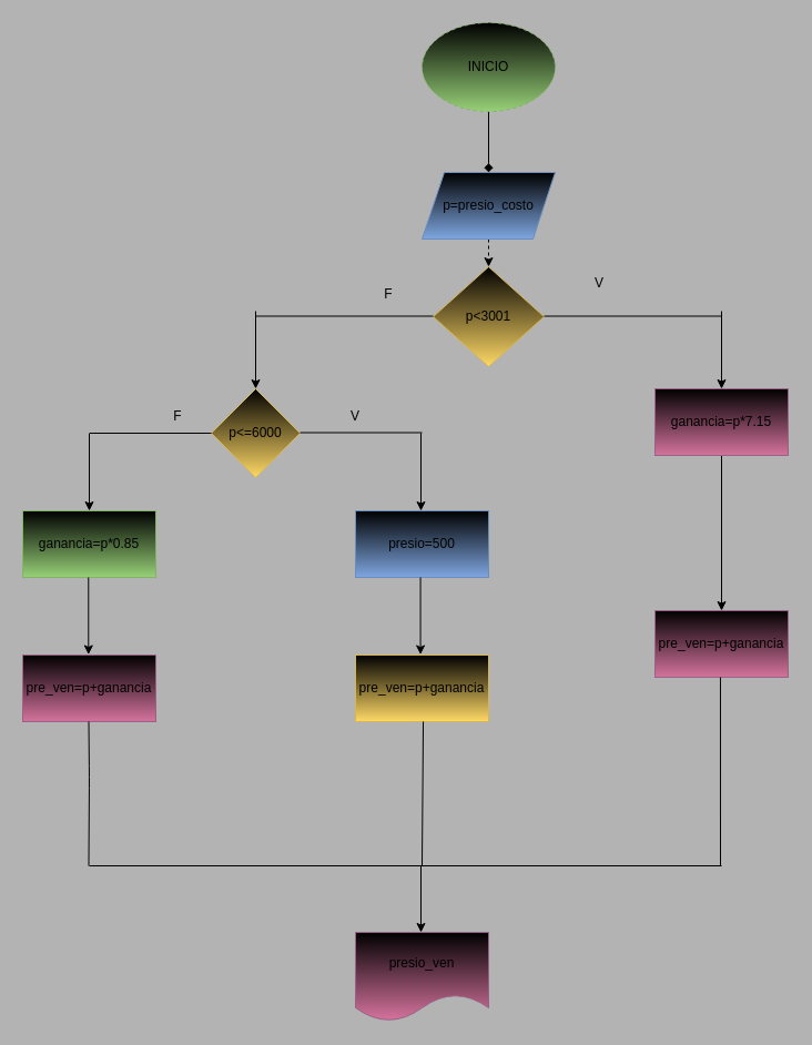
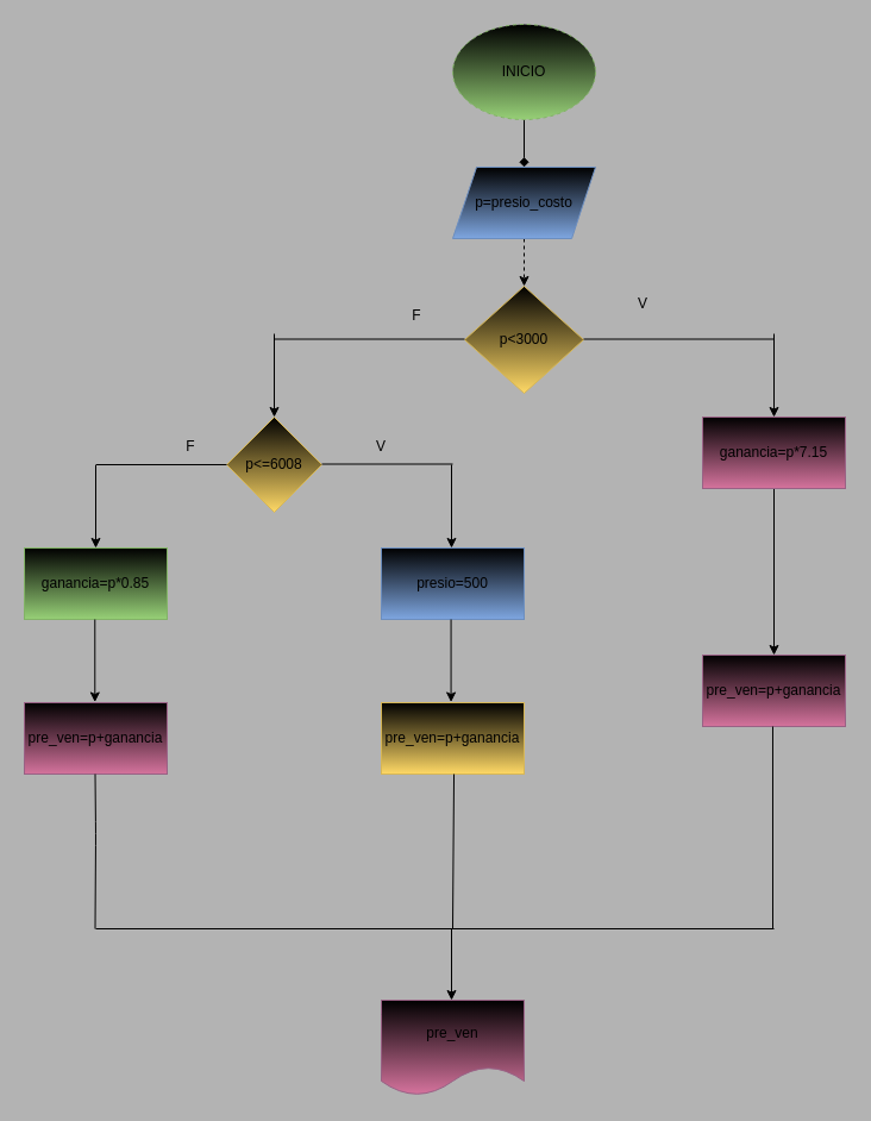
  <mxCell id="0" />
  <mxCell id="1" parent="0" />
  <mxCell id="2" value="" style="edgeStyle=none;html=1;endArrow=diamond;" edge="1" parent="1" source="3" target="5"><mxGeometry relative="1" as="geometry" /></mxCell>
  <mxCell id="3" value="INICIO" style="ellipse;whiteSpace=wrap;html=1;fillColor=#000000;strokeColor=#82b366;gradientColor=#97d077;dashed=1;" vertex="1" parent="1"><mxGeometry x="380" y="20" width="120" height="80" as="geometry" /></mxCell>
  <mxCell id="4" value="" style="edgeStyle=none;html=1;dashed=1;" edge="1" parent="1" source="5" target="6"><mxGeometry relative="1" as="geometry" /></mxCell>
- <mxCell id="5" value="p=presio_costo" style="shape=parallelogram;perimeter=parallelogramPerimeter;whiteSpace=wrap;html=1;fixedSize=1;fillColor=#000000;strokeColor=#6c8ebf;gradientColor=#7ea6e0;" vertex="1" parent="1"><mxGeometry x="380" y="155" width="120" height="60" as="geometry" /></mxCell>
- <mxCell id="6" value="p&amp;lt;3001" style="rhombus;whiteSpace=wrap;html=1;fillColor=#000000;strokeColor=#d6b656;gradientColor=#ffd966;" vertex="1" parent="1"><mxGeometry x="390" y="240" width="100" height="90" as="geometry" /></mxCell>
+ <mxCell id="5" value="p=presio_costo" style="shape=parallelogram;perimeter=parallelogramPerimeter;whiteSpace=wrap;html=1;fixedSize=1;fillColor=#000000;strokeColor=#6c8ebf;gradientColor=#7ea6e0;" vertex="1" parent="1"><mxGeometry x="380" y="140" width="120" height="60" as="geometry" /></mxCell>
+ <mxCell id="6" value="p&amp;lt;3000" style="rhombus;whiteSpace=wrap;html=1;fillColor=#000000;strokeColor=#d6b656;gradientColor=#ffd966;" vertex="1" parent="1"><mxGeometry x="390" y="240" width="100" height="90" as="geometry" /></mxCell>
  <mxCell id="7" value="" style="endArrow=none;html=1;" edge="1" parent="1"><mxGeometry width="50" height="50" relative="1" as="geometry"><mxPoint x="490" y="284.5" as="sourcePoint" /><mxPoint x="650" y="284.5" as="targetPoint" /></mxGeometry></mxCell>
  <mxCell id="8" value="" style="endArrow=classic;html=1;" edge="1" parent="1"><mxGeometry width="50" height="50" relative="1" as="geometry"><mxPoint x="650" y="280" as="sourcePoint" /><mxPoint x="650" y="350" as="targetPoint" /></mxGeometry></mxCell>
  <mxCell id="9" value="" style="edgeStyle=none;html=1;" edge="1" parent="1" source="10" target="11"><mxGeometry relative="1" as="geometry" /></mxCell>
  <mxCell id="10" value="ganancia=p*7.15" style="rounded=0;whiteSpace=wrap;html=1;fillColor=#000000;strokeColor=#996185;gradientColor=#d5739d;" vertex="1" parent="1"><mxGeometry x="590" y="350" width="120" height="60" as="geometry" /></mxCell>
  <mxCell id="11" value="pre_ven=p+ganancia" style="rounded=0;whiteSpace=wrap;html=1;fillColor=#000000;strokeColor=#996185;gradientColor=#d5739d;" vertex="1" parent="1"><mxGeometry x="590" y="550" width="120" height="60" as="geometry" /></mxCell>
  <mxCell id="12" value="" style="endArrow=none;html=1;" edge="1" parent="1"><mxGeometry width="50" height="50" relative="1" as="geometry"><mxPoint x="230" y="284.5" as="sourcePoint" /><mxPoint x="390" y="284.5" as="targetPoint" /></mxGeometry></mxCell>
  <mxCell id="13" value="" style="endArrow=classic;html=1;" edge="1" parent="1"><mxGeometry width="50" height="50" relative="1" as="geometry"><mxPoint x="230" y="280" as="sourcePoint" /><mxPoint x="230" y="350" as="targetPoint" /></mxGeometry></mxCell>
- <mxCell id="14" value="p&amp;lt;=6000" style="rhombus;whiteSpace=wrap;html=1;fillColor=#000000;strokeColor=#d6b656;gradientColor=#ffd966;" vertex="1" parent="1"><mxGeometry x="190" y="350" width="80" height="80" as="geometry" /></mxCell>
+ <mxCell id="14" value="p&amp;lt;=6008" style="rhombus;whiteSpace=wrap;html=1;fillColor=#000000;strokeColor=#d6b656;gradientColor=#ffd966;" vertex="1" parent="1"><mxGeometry x="190" y="350" width="80" height="80" as="geometry" /></mxCell>
  <mxCell id="15" value="" style="endArrow=none;html=1;" edge="1" parent="1"><mxGeometry width="50" height="50" relative="1" as="geometry"><mxPoint x="270" y="389.5" as="sourcePoint" /><mxPoint x="380" y="389.5" as="targetPoint" /></mxGeometry></mxCell>
  <mxCell id="16" value="" style="endArrow=classic;html=1;" edge="1" parent="1"><mxGeometry width="50" height="50" relative="1" as="geometry"><mxPoint x="379" y="390" as="sourcePoint" /><mxPoint x="379" y="460" as="targetPoint" /></mxGeometry></mxCell>
  <mxCell id="17" value="" style="endArrow=none;html=1;" edge="1" parent="1"><mxGeometry width="50" height="50" relative="1" as="geometry"><mxPoint x="80" y="390" as="sourcePoint" /><mxPoint x="190" y="390" as="targetPoint" /></mxGeometry></mxCell>
  <mxCell id="18" value="" style="endArrow=classic;html=1;" edge="1" parent="1"><mxGeometry width="50" height="50" relative="1" as="geometry"><mxPoint x="80" y="390.5" as="sourcePoint" /><mxPoint x="80" y="460" as="targetPoint" /></mxGeometry></mxCell>
  <mxCell id="19" value="presio=500" style="rounded=0;whiteSpace=wrap;html=1;fillColor=#000000;strokeColor=#6c8ebf;gradientColor=#7ea6e0;" vertex="1" parent="1"><mxGeometry x="320" y="460" width="120" height="60" as="geometry" /></mxCell>
  <mxCell id="20" value="ganancia=p*0.85" style="rounded=0;whiteSpace=wrap;html=1;fillColor=#000000;strokeColor=#82b366;gradientColor=#97d077;" vertex="1" parent="1"><mxGeometry x="20" y="460" width="120" height="60" as="geometry" /></mxCell>
  <mxCell id="21" value="" style="endArrow=classic;html=1;" edge="1" parent="1"><mxGeometry width="50" height="50" relative="1" as="geometry"><mxPoint x="79.29" y="520" as="sourcePoint" /><mxPoint x="79.29" y="589.5" as="targetPoint" /></mxGeometry></mxCell>
  <mxCell id="22" value="" style="endArrow=classic;html=1;" edge="1" parent="1"><mxGeometry width="50" height="50" relative="1" as="geometry"><mxPoint x="378.57" y="520" as="sourcePoint" /><mxPoint x="378.57" y="589.5" as="targetPoint" /></mxGeometry></mxCell>
  <mxCell id="23" value="pre_ven=p+ganancia" style="rounded=0;whiteSpace=wrap;html=1;fillColor=#000000;strokeColor=#996185;gradientColor=#d5739d;" vertex="1" parent="1"><mxGeometry x="20" y="590" width="120" height="60" as="geometry" /></mxCell>
  <mxCell id="24" value="pre_ven=p+ganancia" style="rounded=0;whiteSpace=wrap;html=1;fillColor=#000000;strokeColor=#d6b656;gradientColor=#ffd966;" vertex="1" parent="1"><mxGeometry x="320" y="590" width="120" height="60" as="geometry" /></mxCell>
  <mxCell id="25" value="" style="endArrow=none;html=1;" edge="1" parent="1"><mxGeometry width="50" height="50" relative="1" as="geometry"><mxPoint x="79.5" y="780" as="sourcePoint" /><mxPoint x="79.5" y="650" as="targetPoint" /><Array as="points"><mxPoint x="80" y="700" /></Array></mxGeometry></mxCell>
  <mxCell id="26" value="" style="endArrow=none;html=1;entryX=0.592;entryY=0.775;entryDx=0;entryDy=0;entryPerimeter=0;" edge="1" parent="1"><mxGeometry width="50" height="50" relative="1" as="geometry"><mxPoint x="380" y="780" as="sourcePoint" /><mxPoint x="381.04" y="650" as="targetPoint" /></mxGeometry></mxCell>
  <mxCell id="27" value="" style="endArrow=none;html=1;entryX=0.483;entryY=0.863;entryDx=0;entryDy=0;entryPerimeter=0;" edge="1" parent="1"><mxGeometry width="50" height="50" relative="1" as="geometry"><mxPoint x="649" y="780" as="sourcePoint" /><mxPoint x="648.98" y="610" as="targetPoint" /></mxGeometry></mxCell>
  <mxCell id="28" value="" style="endArrow=none;html=1;" edge="1" parent="1"><mxGeometry width="50" height="50" relative="1" as="geometry"><mxPoint x="80" y="780" as="sourcePoint" /><mxPoint x="650" y="780" as="targetPoint" /></mxGeometry></mxCell>
  <mxCell id="29" value="" style="endArrow=classic;html=1;" edge="1" parent="1"><mxGeometry width="50" height="50" relative="1" as="geometry"><mxPoint x="379" y="780" as="sourcePoint" /><mxPoint x="379" y="840" as="targetPoint" /></mxGeometry></mxCell>
- <mxCell id="30" value="presio_ven" style="shape=document;whiteSpace=wrap;html=1;boundedLbl=1;fillColor=#000000;strokeColor=#996185;gradientColor=#d5739d;" vertex="1" parent="1"><mxGeometry x="320" y="840" width="120" height="80" as="geometry" /></mxCell>
+ <mxCell id="30" value="pre_ven" style="shape=document;whiteSpace=wrap;html=1;boundedLbl=1;fillColor=#000000;strokeColor=#996185;gradientColor=#d5739d;" vertex="1" parent="1"><mxGeometry x="320" y="840" width="120" height="80" as="geometry" /></mxCell>
  <mxCell id="31" value="F" style="text;strokeColor=none;align=center;fillColor=none;html=1;verticalAlign=middle;whiteSpace=wrap;rounded=0;" vertex="1" parent="1"><mxGeometry x="320" y="250" width="60" height="30" as="geometry" /></mxCell>
  <mxCell id="32" value="V" style="text;strokeColor=none;align=center;fillColor=none;html=1;verticalAlign=middle;whiteSpace=wrap;rounded=0;" vertex="1" parent="1"><mxGeometry x="510" y="240" width="60" height="30" as="geometry" /></mxCell>
  <mxCell id="33" value="V" style="text;strokeColor=none;align=center;fillColor=none;html=1;verticalAlign=middle;whiteSpace=wrap;rounded=0;" vertex="1" parent="1"><mxGeometry x="290" y="360" width="60" height="30" as="geometry" /></mxCell>
  <mxCell id="34" value="F" style="text;strokeColor=none;align=center;fillColor=none;html=1;verticalAlign=middle;whiteSpace=wrap;rounded=0;" vertex="1" parent="1"><mxGeometry x="130" y="360" width="60" height="30" as="geometry" /></mxCell>
